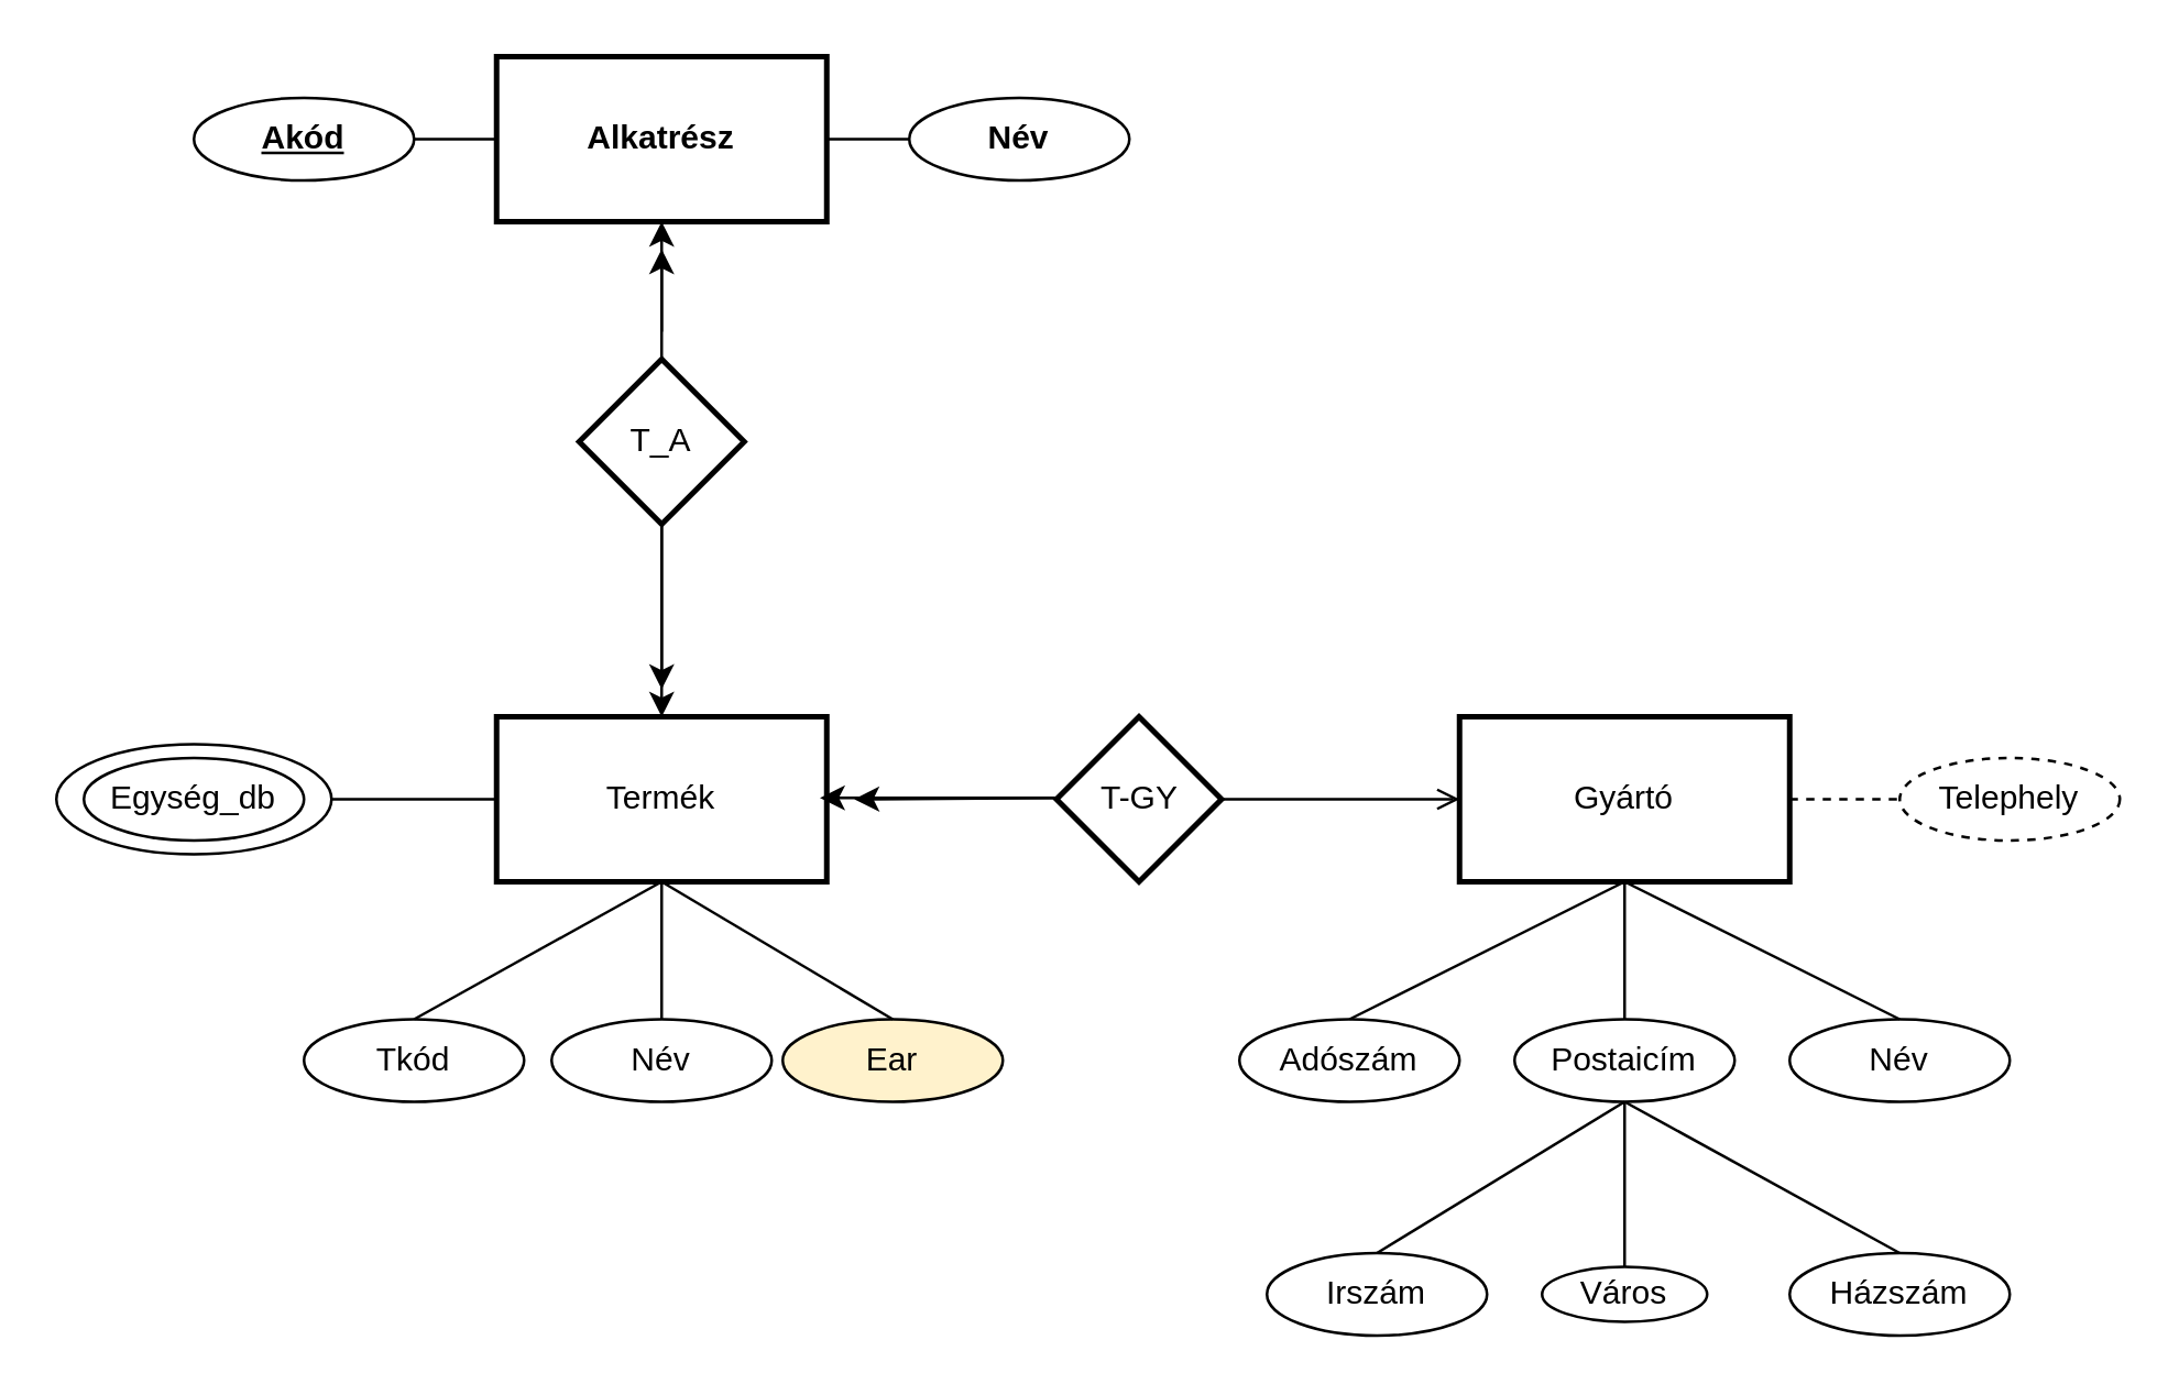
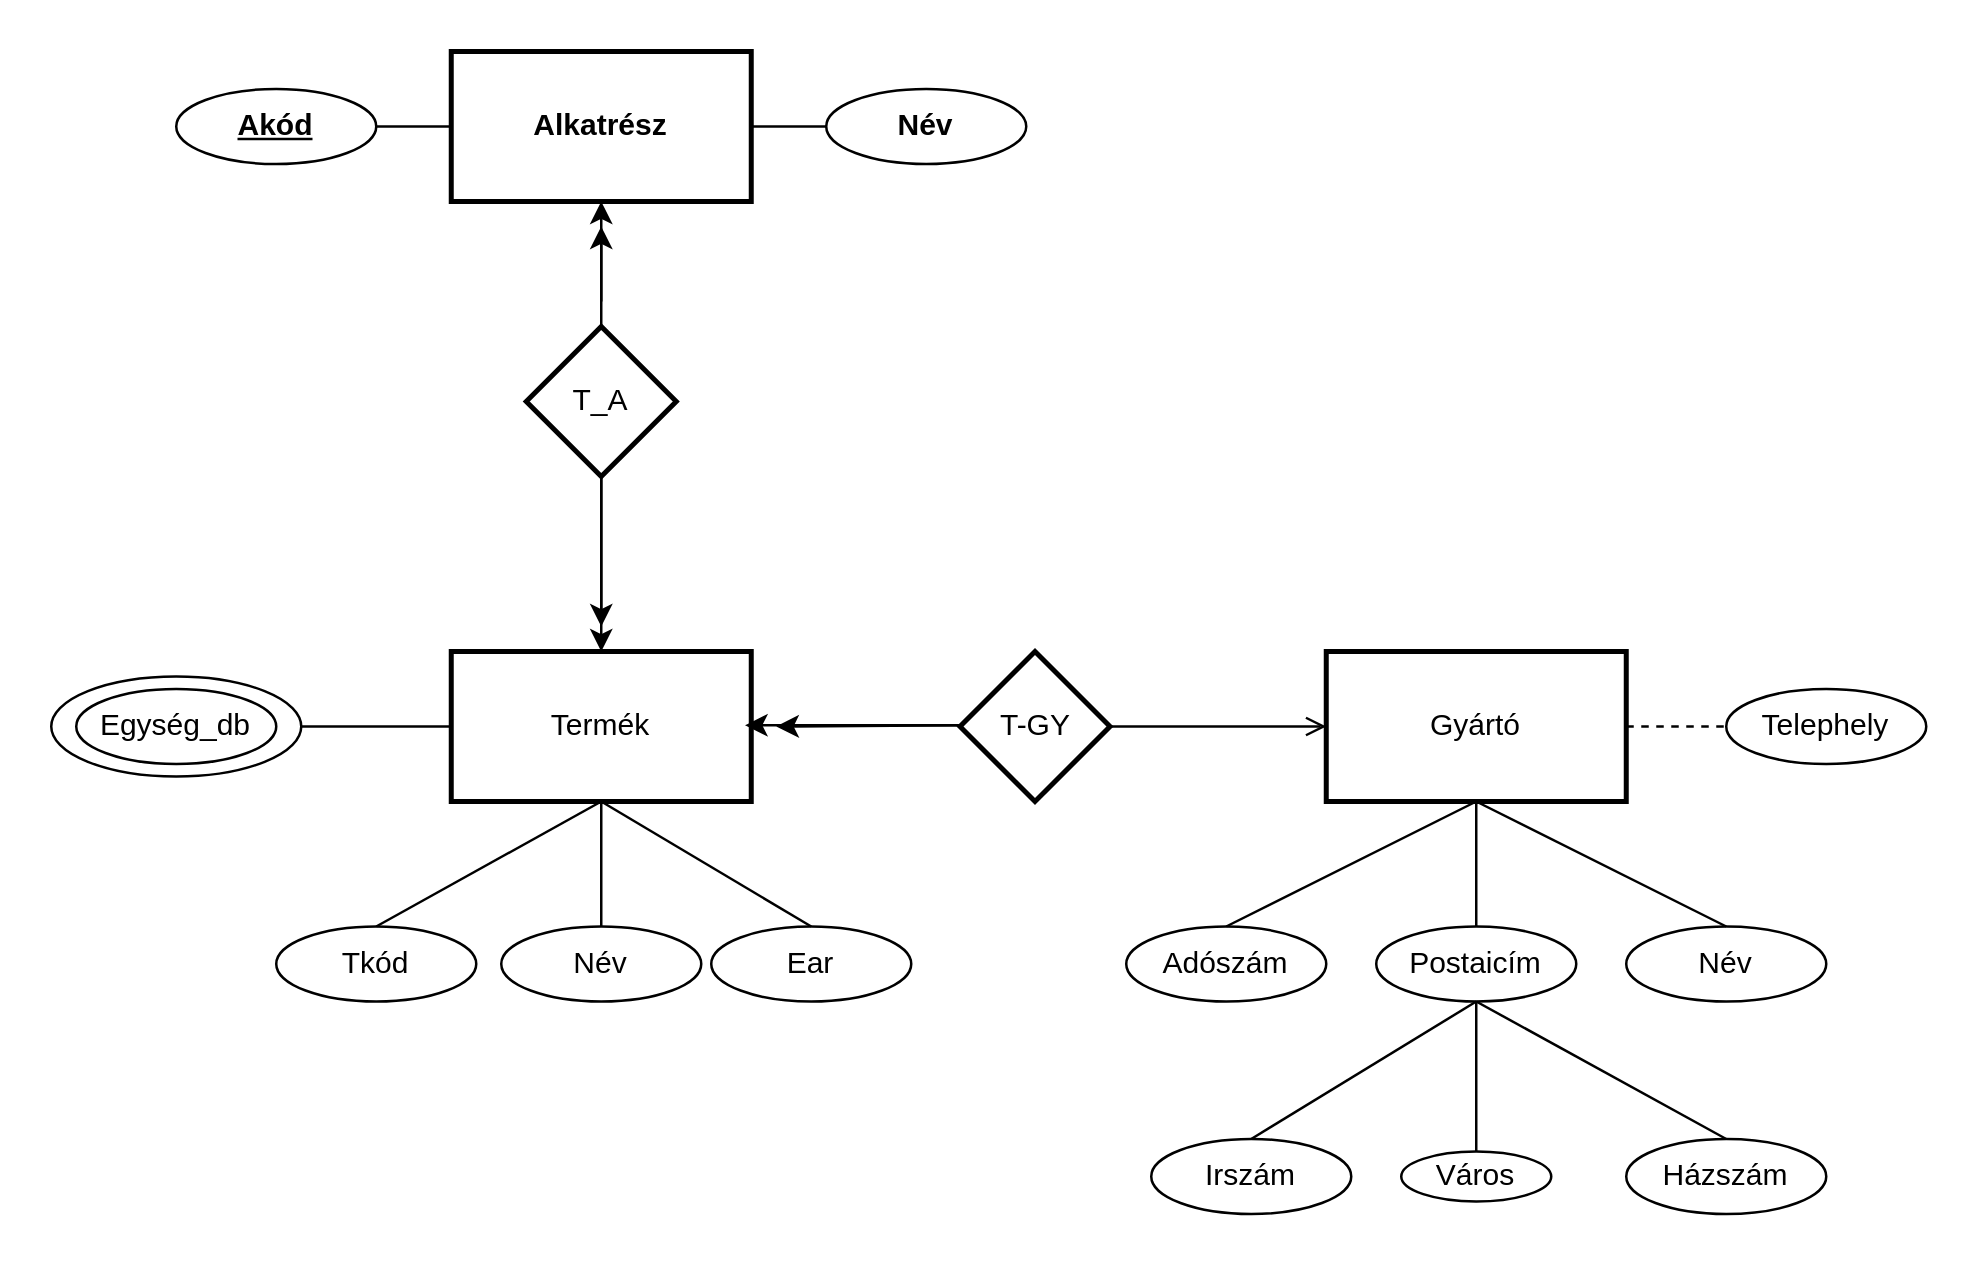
  <mxCell id="0" />
  <mxCell id="1" parent="0" />
  <mxCell id="2" value="" style="ellipse;whiteSpace=wrap;html=1;" vertex="1" parent="1"><mxGeometry x="20" y="270" width="100" height="40" as="geometry" /></mxCell>
  <mxCell id="3" value="Gyártó" style="rounded=0;whiteSpace=wrap;html=1;strokeWidth=2;" parent="1" vertex="1"><mxGeometry x="530" y="260" width="120" height="60" as="geometry" /></mxCell>
  <mxCell id="4" value="Termék" style="rounded=0;whiteSpace=wrap;html=1;strokeWidth=2;" parent="1" vertex="1"><mxGeometry x="180" y="260" width="120" height="60" as="geometry" /></mxCell>
  <mxCell id="5" value="T-GY" style="rhombus;whiteSpace=wrap;html=1;strokeWidth=2;" parent="1" vertex="1"><mxGeometry x="383.5" y="260" width="60" height="60" as="geometry" /></mxCell>
  <mxCell id="6" value="Tkód" style="ellipse;whiteSpace=wrap;html=1;" parent="1" vertex="1"><mxGeometry x="110" y="370" width="80" height="30" as="geometry" /></mxCell>
  <mxCell id="7" value="Név" style="ellipse;whiteSpace=wrap;html=1;" parent="1" vertex="1"><mxGeometry x="200" y="370" width="80" height="30" as="geometry" /></mxCell>
- <mxCell id="8" value="Ear" style="ellipse;whiteSpace=wrap;html=1;fillColor=#fff2cc;" parent="1" vertex="1"><mxGeometry x="284" y="370" width="80" height="30" as="geometry" /></mxCell>
- <mxCell id="9" value="Telephely" style="ellipse;whiteSpace=wrap;html=1;dashed=1;" parent="1" vertex="1"><mxGeometry x="690" y="275" width="80" height="30" as="geometry" /></mxCell>
+ <mxCell id="8" value="Ear" style="ellipse;whiteSpace=wrap;html=1;" parent="1" vertex="1"><mxGeometry x="284" y="370" width="80" height="30" as="geometry" /></mxCell>
+ <mxCell id="9" value="Telephely" style="ellipse;whiteSpace=wrap;html=1;" parent="1" vertex="1"><mxGeometry x="690" y="275" width="80" height="30" as="geometry" /></mxCell>
  <mxCell id="10" value="Házszám" style="ellipse;whiteSpace=wrap;html=1;" parent="1" vertex="1"><mxGeometry x="650" y="455" width="80" height="30" as="geometry" /></mxCell>
  <mxCell id="11" value="Irszám" style="ellipse;whiteSpace=wrap;html=1;" parent="1" vertex="1"><mxGeometry x="460" y="455" width="80" height="30" as="geometry" /></mxCell>
  <mxCell id="12" value="Város" style="ellipse;whiteSpace=wrap;html=1;" parent="1" vertex="1"><mxGeometry x="560" y="460" width="60" height="20" as="geometry" /></mxCell>
  <mxCell id="13" value="Postaicím" style="ellipse;whiteSpace=wrap;html=1;" parent="1" vertex="1"><mxGeometry x="550" y="370" width="80" height="30" as="geometry" /></mxCell>
  <mxCell id="14" value="Adószám" style="ellipse;whiteSpace=wrap;html=1;" parent="1" vertex="1"><mxGeometry x="450" y="370" width="80" height="30" as="geometry" /></mxCell>
  <mxCell id="15" value="Név" style="ellipse;whiteSpace=wrap;html=1;" parent="1" vertex="1"><mxGeometry x="650" y="370" width="80" height="30" as="geometry" /></mxCell>
  <mxCell id="16" value="" style="endArrow=open;html=1;rounded=0;exitX=1;exitY=0.5;exitDx=0;exitDy=0;entryX=0;entryY=0.5;entryDx=0;entryDy=0;" parent="1" source="5" target="3" edge="1"><mxGeometry width="50" height="50" relative="1" as="geometry"><mxPoint x="420" y="320" as="sourcePoint" /><mxPoint x="520" y="280" as="targetPoint" /><Array as="points" /></mxGeometry></mxCell>
  <mxCell id="17" value="" style="endArrow=classic;html=1;rounded=0;exitX=1;exitY=0.5;exitDx=0;exitDy=0;" parent="1" edge="1"><mxGeometry width="50" height="50" relative="1" as="geometry"><mxPoint x="383.5" y="289.5" as="sourcePoint" /><mxPoint x="310" y="290" as="targetPoint" /><Array as="points" /></mxGeometry></mxCell>
  <mxCell id="18" value="" style="endArrow=classic;html=1;rounded=0;exitX=1;exitY=0.5;exitDx=0;exitDy=0;entryX=0;entryY=0.5;entryDx=0;entryDy=0;" parent="1" edge="1"><mxGeometry width="50" height="50" relative="1" as="geometry"><mxPoint x="383.5" y="289.5" as="sourcePoint" /><mxPoint x="297.5" y="289.5" as="targetPoint" /><Array as="points" /></mxGeometry></mxCell>
  <mxCell id="19" value="" style="endArrow=none;html=1;rounded=0;entryX=0;entryY=0.5;entryDx=0;entryDy=0;exitX=1;exitY=0.5;exitDx=0;exitDy=0;dashed=1;" parent="1" source="3" target="9" edge="1"><mxGeometry width="50" height="50" relative="1" as="geometry"><mxPoint x="650" y="300" as="sourcePoint" /><mxPoint x="700" y="250" as="targetPoint" /></mxGeometry></mxCell>
  <mxCell id="20" value="" style="endArrow=none;html=1;rounded=0;entryX=0.5;entryY=1;entryDx=0;entryDy=0;exitX=0.5;exitY=0;exitDx=0;exitDy=0;" parent="1" source="7" target="4" edge="1"><mxGeometry width="50" height="50" relative="1" as="geometry"><mxPoint x="210" y="360" as="sourcePoint" /><mxPoint x="250" y="360" as="targetPoint" /></mxGeometry></mxCell>
  <mxCell id="21" value="" style="endArrow=none;html=1;rounded=0;entryX=0.5;entryY=1;entryDx=0;entryDy=0;exitX=0.5;exitY=0;exitDx=0;exitDy=0;" parent="1" source="6" target="4" edge="1"><mxGeometry width="50" height="50" relative="1" as="geometry"><mxPoint x="130" y="350" as="sourcePoint" /><mxPoint x="170" y="350" as="targetPoint" /></mxGeometry></mxCell>
  <mxCell id="22" value="" style="endArrow=none;html=1;rounded=0;entryX=0.5;entryY=0;entryDx=0;entryDy=0;exitX=0.5;exitY=1;exitDx=0;exitDy=0;" parent="1" source="4" target="8" edge="1"><mxGeometry width="50" height="50" relative="1" as="geometry"><mxPoint x="260" y="350" as="sourcePoint" /><mxPoint x="300" y="350" as="targetPoint" /></mxGeometry></mxCell>
  <mxCell id="23" value="" style="endArrow=none;html=1;rounded=0;exitX=0.5;exitY=0;exitDx=0;exitDy=0;entryX=0.5;entryY=1;entryDx=0;entryDy=0;" parent="1" source="10" target="13" edge="1"><mxGeometry width="50" height="50" relative="1" as="geometry"><mxPoint x="650" y="420" as="sourcePoint" /><mxPoint x="590" y="410" as="targetPoint" /></mxGeometry></mxCell>
  <mxCell id="24" value="" style="endArrow=none;html=1;rounded=0;entryX=0.5;entryY=0;entryDx=0;entryDy=0;exitX=0.5;exitY=1;exitDx=0;exitDy=0;" parent="1" source="13" target="12" edge="1"><mxGeometry width="50" height="50" relative="1" as="geometry"><mxPoint x="580" y="430" as="sourcePoint" /><mxPoint x="620" y="430" as="targetPoint" /></mxGeometry></mxCell>
  <mxCell id="25" value="" style="endArrow=none;html=1;rounded=0;entryX=0.5;entryY=1;entryDx=0;entryDy=0;exitX=0.5;exitY=0;exitDx=0;exitDy=0;" parent="1" source="11" target="13" edge="1"><mxGeometry width="50" height="50" relative="1" as="geometry"><mxPoint x="510" y="430" as="sourcePoint" /><mxPoint x="550" y="430" as="targetPoint" /></mxGeometry></mxCell>
  <mxCell id="26" value="" style="endArrow=none;html=1;rounded=0;entryX=0.5;entryY=1;entryDx=0;entryDy=0;exitX=0.5;exitY=0;exitDx=0;exitDy=0;" parent="1" source="15" target="3" edge="1"><mxGeometry width="50" height="50" relative="1" as="geometry"><mxPoint x="640" y="350" as="sourcePoint" /><mxPoint x="680" y="350" as="targetPoint" /></mxGeometry></mxCell>
  <mxCell id="27" value="" style="endArrow=none;html=1;rounded=0;entryX=0.5;entryY=1;entryDx=0;entryDy=0;exitX=0.5;exitY=0;exitDx=0;exitDy=0;" parent="1" source="13" target="3" edge="1"><mxGeometry width="50" height="50" relative="1" as="geometry"><mxPoint x="570" y="350" as="sourcePoint" /><mxPoint x="610" y="350" as="targetPoint" /></mxGeometry></mxCell>
  <mxCell id="28" value="" style="endArrow=none;html=1;rounded=0;entryX=0.5;entryY=1;entryDx=0;entryDy=0;exitX=0.5;exitY=0;exitDx=0;exitDy=0;" parent="1" source="14" target="3" edge="1"><mxGeometry width="50" height="50" relative="1" as="geometry"><mxPoint x="500" y="350" as="sourcePoint" /><mxPoint x="540" y="350" as="targetPoint" /></mxGeometry></mxCell>
  <mxCell id="29" value="T_A" style="rhombus;whiteSpace=wrap;html=1;strokeWidth=2;" vertex="1" parent="1"><mxGeometry x="210" y="130" width="60" height="60" as="geometry" /></mxCell>
  <mxCell id="30" value="" style="endArrow=classic;html=1;rounded=0;exitX=1;exitY=0.5;exitDx=0;exitDy=0;" edge="1" parent="1"><mxGeometry width="50" height="50" relative="1" as="geometry"><mxPoint x="240" y="190" as="sourcePoint" /><mxPoint x="240" y="250" as="targetPoint" /><Array as="points" /></mxGeometry></mxCell>
  <mxCell id="31" value="" style="endArrow=classic;html=1;rounded=0;exitX=1;exitY=0.5;exitDx=0;exitDy=0;entryX=0.5;entryY=0;entryDx=0;entryDy=0;" edge="1" parent="1" target="4"><mxGeometry width="50" height="50" relative="1" as="geometry"><mxPoint x="240" y="190" as="sourcePoint" /><mxPoint x="154" y="190" as="targetPoint" /><Array as="points" /></mxGeometry></mxCell>
  <mxCell id="32" value="Egység_db" style="ellipse;whiteSpace=wrap;html=1;" vertex="1" parent="1"><mxGeometry x="30" y="275" width="80" height="30" as="geometry" /></mxCell>
  <mxCell id="33" value="" style="endArrow=none;html=1;rounded=0;entryX=0;entryY=0.5;entryDx=0;entryDy=0;" edge="1" parent="1" target="4"><mxGeometry width="50" height="50" relative="1" as="geometry"><mxPoint x="120" y="290" as="sourcePoint" /><mxPoint x="140" y="290" as="targetPoint" /></mxGeometry></mxCell>
  <mxCell id="34" value="&lt;b&gt;Alkatrész&lt;/b&gt;" style="rounded=0;whiteSpace=wrap;html=1;strokeWidth=2;" vertex="1" parent="1"><mxGeometry x="180" y="20" width="120" height="60" as="geometry" /></mxCell>
  <mxCell id="35" value="&lt;b&gt;Név&lt;/b&gt;" style="ellipse;whiteSpace=wrap;html=1;" vertex="1" parent="1"><mxGeometry x="330" y="35" width="80" height="30" as="geometry" /></mxCell>
  <mxCell id="36" value="&lt;b&gt;&lt;u&gt;Akód&lt;/u&gt;&lt;/b&gt;" style="ellipse;whiteSpace=wrap;html=1;" vertex="1" parent="1"><mxGeometry x="70" y="35" width="80" height="30" as="geometry" /></mxCell>
  <mxCell id="37" value="" style="endArrow=classic;html=1;rounded=0;exitX=0.5;exitY=0;exitDx=0;exitDy=0;entryX=0.5;entryY=1;entryDx=0;entryDy=0;" edge="1" parent="1" source="29" target="34"><mxGeometry width="50" height="50" relative="1" as="geometry"><mxPoint x="310" y="100" as="sourcePoint" /><mxPoint x="310" y="170" as="targetPoint" /><Array as="points" /></mxGeometry></mxCell>
  <mxCell id="38" value="" style="endArrow=classic;html=1;rounded=0;" edge="1" parent="1"><mxGeometry width="50" height="50" relative="1" as="geometry"><mxPoint x="240" y="120" as="sourcePoint" /><mxPoint x="240" y="90" as="targetPoint" /><Array as="points" /></mxGeometry></mxCell>
  <mxCell id="39" value="" style="endArrow=none;html=1;rounded=0;entryX=0;entryY=0.5;entryDx=0;entryDy=0;exitX=1;exitY=0.5;exitDx=0;exitDy=0;" edge="1" parent="1" source="36" target="34"><mxGeometry width="50" height="50" relative="1" as="geometry"><mxPoint x="150" y="49" as="sourcePoint" /><mxPoint x="180" y="49.47" as="targetPoint" /></mxGeometry></mxCell>
  <mxCell id="40" value="" style="endArrow=none;html=1;rounded=0;entryX=1;entryY=0.5;entryDx=0;entryDy=0;exitX=0;exitY=0.5;exitDx=0;exitDy=0;" edge="1" parent="1" source="35" target="34"><mxGeometry width="50" height="50" relative="1" as="geometry"><mxPoint x="170" y="80" as="sourcePoint" /><mxPoint x="190" y="60" as="targetPoint" /></mxGeometry></mxCell>
